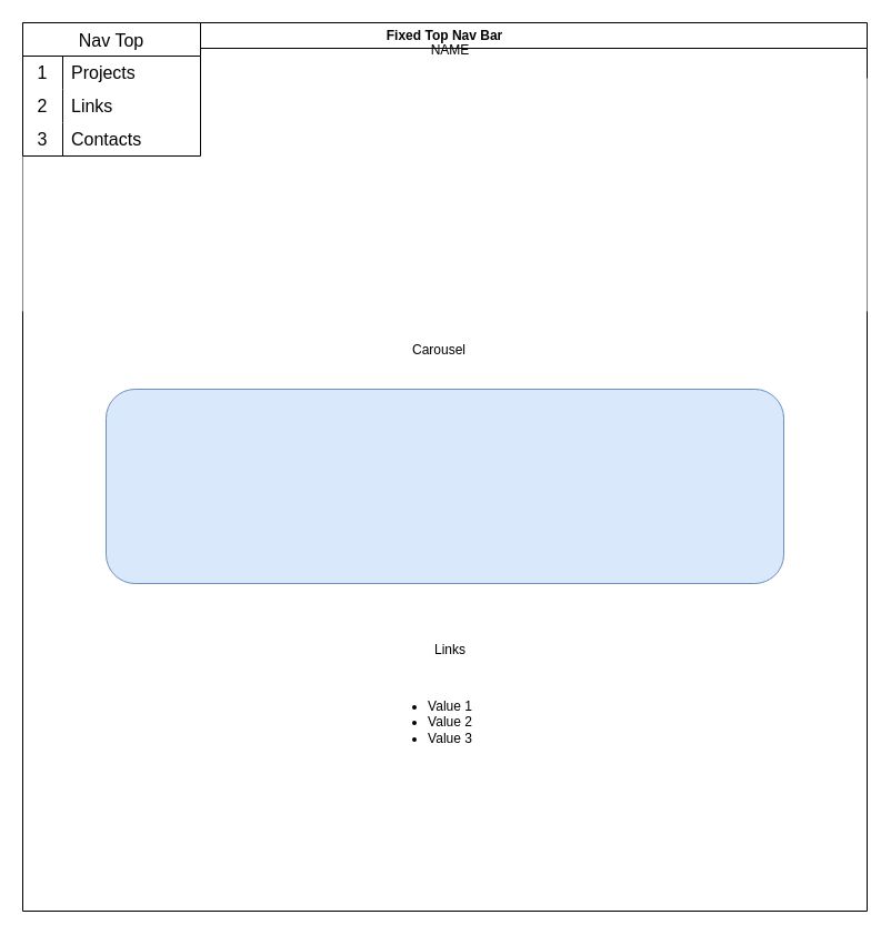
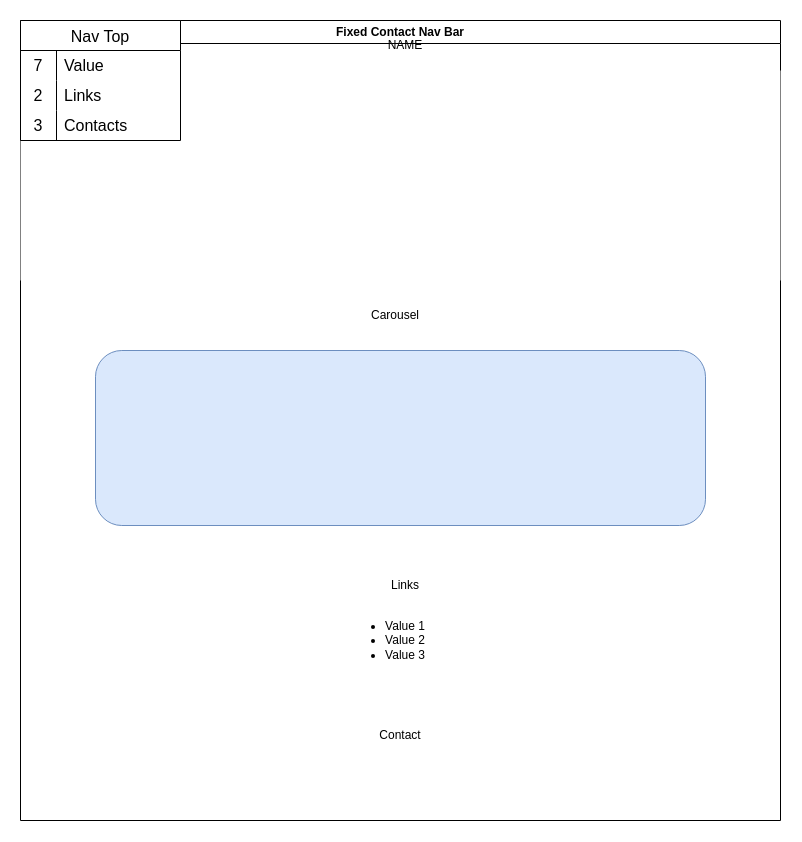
  <mxCell id="0" />
  <mxCell id="1" parent="0" />
- <mxCell id="2" value="Fixed Top Nav Bar" style="swimlane;whiteSpace=wrap;html=1;" vertex="1" parent="1"><mxGeometry x="20" y="20" width="760" height="800" as="geometry" /></mxCell>
+ <mxCell id="2" value="Fixed Contact Nav Bar" style="swimlane;whiteSpace=wrap;html=1;" vertex="1" parent="1"><mxGeometry x="20" y="20" width="760" height="800" as="geometry" /></mxCell>
  <mxCell id="3" value="" style="rounded=0;whiteSpace=wrap;html=1;fillColor=default;strokeColor=none;" vertex="1" parent="2"><mxGeometry y="50" width="760" height="210" as="geometry" /></mxCell>
  <mxCell id="4" value="NAME" style="text;html=1;align=center;verticalAlign=middle;whiteSpace=wrap;rounded=0;" vertex="1" parent="2"><mxGeometry x="355" y="10" width="60" height="30" as="geometry" /></mxCell>
  <mxCell id="5" value="Carousel" style="text;html=1;align=center;verticalAlign=middle;whiteSpace=wrap;rounded=0;" vertex="1" parent="2"><mxGeometry x="345" y="280" width="60" height="30" as="geometry" /></mxCell>
  <mxCell id="6" value="Nav Top" style="shape=table;startSize=30;container=1;collapsible=0;childLayout=tableLayout;fixedRows=1;rowLines=0;fontStyle=0;strokeColor=default;fontSize=16;fillColor=default;" vertex="1" parent="2"><mxGeometry width="160" height="120" as="geometry" /></mxCell>
  <mxCell id="7" value="" style="shape=tableRow;horizontal=0;startSize=0;swimlaneHead=0;swimlaneBody=0;top=0;left=0;bottom=0;right=0;collapsible=0;dropTarget=0;fillColor=none;points=[[0,0.5],[1,0.5]];portConstraint=eastwest;strokeColor=inherit;fontSize=16;" vertex="1" parent="6"><mxGeometry y="30" width="160" height="30" as="geometry" /></mxCell>
- <mxCell id="8" value="1" style="shape=partialRectangle;html=1;whiteSpace=wrap;connectable=0;fillColor=none;top=0;left=0;bottom=0;right=0;overflow=hidden;pointerEvents=1;strokeColor=inherit;fontSize=16;" vertex="1" parent="7"><mxGeometry width="36" height="30" as="geometry"><mxRectangle width="36" height="30" as="alternateBounds" /></mxGeometry></mxCell>
- <mxCell id="9" value="Projects" style="shape=partialRectangle;html=1;whiteSpace=wrap;connectable=0;fillColor=none;top=0;left=0;bottom=0;right=0;align=left;spacingLeft=6;overflow=hidden;strokeColor=inherit;fontSize=16;" vertex="1" parent="7"><mxGeometry x="36" width="124" height="30" as="geometry"><mxRectangle width="124" height="30" as="alternateBounds" /></mxGeometry></mxCell>
+ <mxCell id="8" value="7" style="shape=partialRectangle;html=1;whiteSpace=wrap;connectable=0;fillColor=none;top=0;left=0;bottom=0;right=0;overflow=hidden;pointerEvents=1;strokeColor=inherit;fontSize=16;" vertex="1" parent="7"><mxGeometry width="36" height="30" as="geometry"><mxRectangle width="36" height="30" as="alternateBounds" /></mxGeometry></mxCell>
+ <mxCell id="9" value="Value" style="shape=partialRectangle;html=1;whiteSpace=wrap;connectable=0;fillColor=none;top=0;left=0;bottom=0;right=0;align=left;spacingLeft=6;overflow=hidden;strokeColor=inherit;fontSize=16;" vertex="1" parent="7"><mxGeometry x="36" width="124" height="30" as="geometry"><mxRectangle width="124" height="30" as="alternateBounds" /></mxGeometry></mxCell>
  <mxCell id="10" value="" style="shape=tableRow;horizontal=0;startSize=0;swimlaneHead=0;swimlaneBody=0;top=0;left=0;bottom=0;right=0;collapsible=0;dropTarget=0;fillColor=none;points=[[0,0.5],[1,0.5]];portConstraint=eastwest;strokeColor=inherit;fontSize=16;" vertex="1" parent="6"><mxGeometry y="60" width="160" height="30" as="geometry" /></mxCell>
  <mxCell id="11" value="2" style="shape=partialRectangle;html=1;whiteSpace=wrap;connectable=0;fillColor=none;top=0;left=0;bottom=0;right=0;overflow=hidden;strokeColor=inherit;fontSize=16;" vertex="1" parent="10"><mxGeometry width="36" height="30" as="geometry"><mxRectangle width="36" height="30" as="alternateBounds" /></mxGeometry></mxCell>
  <mxCell id="12" value="Links" style="shape=partialRectangle;html=1;whiteSpace=wrap;connectable=0;fillColor=none;top=0;left=0;bottom=0;right=0;align=left;spacingLeft=6;overflow=hidden;strokeColor=inherit;fontSize=16;" vertex="1" parent="10"><mxGeometry x="36" width="124" height="30" as="geometry"><mxRectangle width="124" height="30" as="alternateBounds" /></mxGeometry></mxCell>
  <mxCell id="13" value="" style="shape=tableRow;horizontal=0;startSize=0;swimlaneHead=0;swimlaneBody=0;top=0;left=0;bottom=0;right=0;collapsible=0;dropTarget=0;fillColor=none;points=[[0,0.5],[1,0.5]];portConstraint=eastwest;strokeColor=inherit;fontSize=16;" vertex="1" parent="6"><mxGeometry y="90" width="160" height="30" as="geometry" /></mxCell>
  <mxCell id="14" value="3" style="shape=partialRectangle;html=1;whiteSpace=wrap;connectable=0;fillColor=none;top=0;left=0;bottom=0;right=0;overflow=hidden;strokeColor=inherit;fontSize=16;" vertex="1" parent="13"><mxGeometry width="36" height="30" as="geometry"><mxRectangle width="36" height="30" as="alternateBounds" /></mxGeometry></mxCell>
  <mxCell id="15" value="Contacts" style="shape=partialRectangle;html=1;whiteSpace=wrap;connectable=0;fillColor=none;top=0;left=0;bottom=0;right=0;align=left;spacingLeft=6;overflow=hidden;strokeColor=inherit;fontSize=16;" vertex="1" parent="13"><mxGeometry x="36" width="124" height="30" as="geometry"><mxRectangle width="124" height="30" as="alternateBounds" /></mxGeometry></mxCell>
  <mxCell id="16" value="" style="rounded=1;whiteSpace=wrap;html=1;fillColor=#dae8fc;fillStyle=auto;strokeColor=#6c8ebf;" vertex="1" parent="2"><mxGeometry x="75" y="330" width="610" height="175" as="geometry" /></mxCell>
- <mxCell id="17" value="&lt;ul&gt;&lt;li&gt;Value 1&lt;/li&gt;&lt;li&gt;Value 2&lt;/li&gt;&lt;li&gt;Value 3&lt;/li&gt;&lt;/ul&gt;" style="text;strokeColor=none;fillColor=none;html=1;whiteSpace=wrap;verticalAlign=middle;overflow=hidden;align=center;" vertex="1" parent="2"><mxGeometry x="315" y="590" width="100" height="80" as="geometry" /></mxCell>
+ <mxCell id="17" value="&lt;ul&gt;&lt;li&gt;Value 1&lt;/li&gt;&lt;li&gt;Value 2&lt;/li&gt;&lt;li&gt;Value 3&lt;/li&gt;&lt;/ul&gt;" style="text;strokeColor=none;fillColor=none;html=1;whiteSpace=wrap;verticalAlign=middle;overflow=hidden;align=center;" vertex="1" parent="2"><mxGeometry x="315" y="580" width="100" height="80" as="geometry" /></mxCell>
  <mxCell id="18" value="Links" style="text;html=1;align=center;verticalAlign=middle;whiteSpace=wrap;rounded=0;" vertex="1" parent="2"><mxGeometry x="355" y="550" width="60" height="30" as="geometry" /></mxCell>
+ <mxCell id="19" value="Contact" style="text;html=1;align=center;verticalAlign=middle;whiteSpace=wrap;rounded=0;" vertex="1" parent="2"><mxGeometry x="350" y="700" width="60" height="30" as="geometry" /></mxCell>
